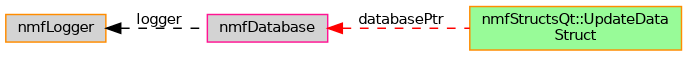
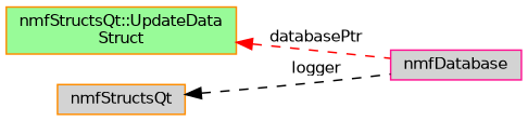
  digraph {
    rankdir=LR
    node [color=darkorange fillcolor=lightgrey fontname=Helvetica fontsize=10 shape=record style=filled]
    edge [dir=back fontname=Helvetica fontsize=10 labelfontname=Helvetica labelfontsize=10 style=dashed]
    n1 [fillcolor=palegreen fontcolor=black height=0.2 label="nmfStructsQt::UpdateData\lStruct" width=0.4]
    n2 [color=deeppink height=0.2 label=nmfDatabase width=0.4]
-   n3 [height=0.2 label=nmfLogger width=0.4]
-   n2 -> n1 [color=red label=" databasePtr"]
+   n3 [height=0.2 label=nmfStructsQt width=0.4]
+   n1 -> n2 [color=red label=" databasePtr"]
    n3 -> n2 [color=black label=" logger"]
  }
